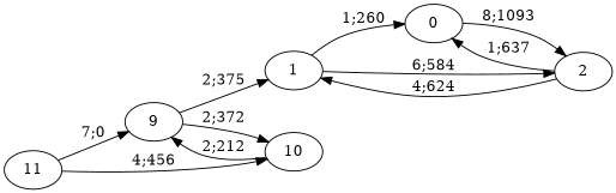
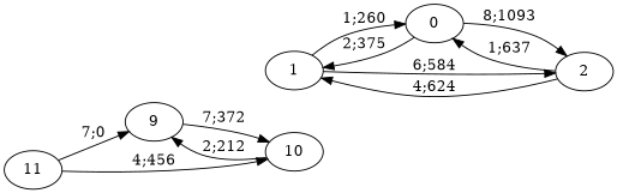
  digraph {
    rankdir=LR
    edge [color=black]
    9
    10
    11
    0
    1
    2
-   9 -> 10 [label="2;372"]
+   9 -> 10 [label="7;372"]
    10 -> 9 [label="2;212"]
    11 -> 9 [label="7;0"]
    11 -> 10 [label="4;456"]
-   9 -> 1 [label="2;375"]
+   0 -> 1 [label="2;375"]
    0 -> 2 [label="8;1093"]
    1 -> 0 [label="1;260"]
    1 -> 2 [label="6;584"]
    2 -> 0 [label="1;637"]
    2 -> 1 [label="4;624"]
  }
